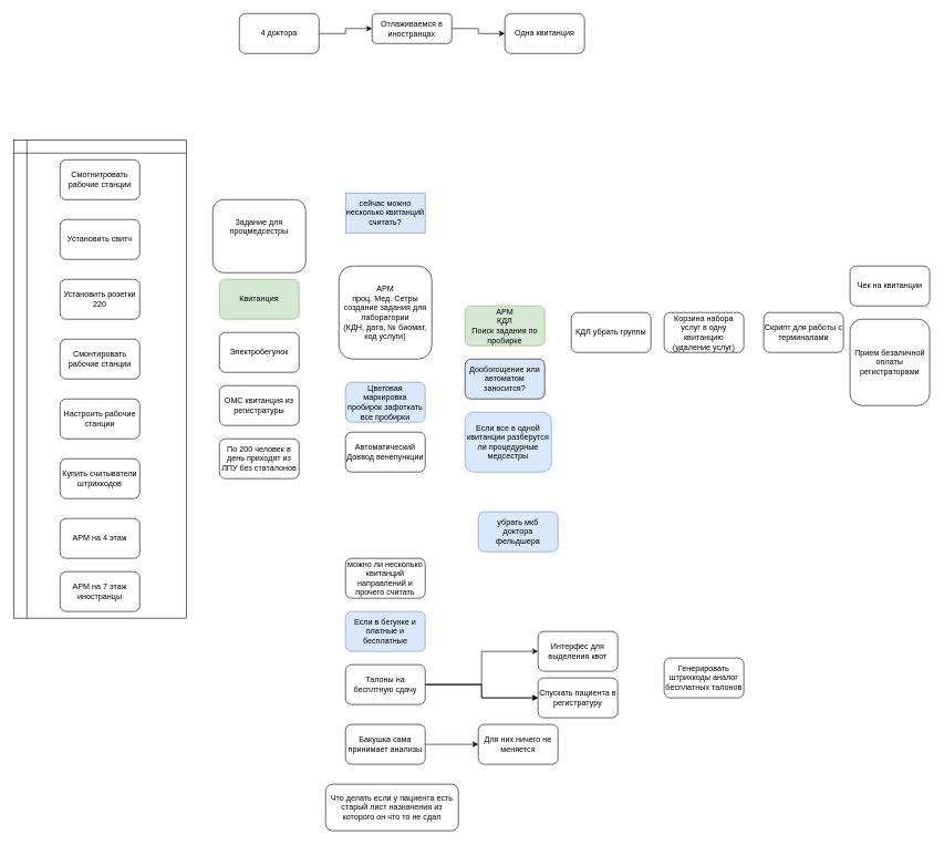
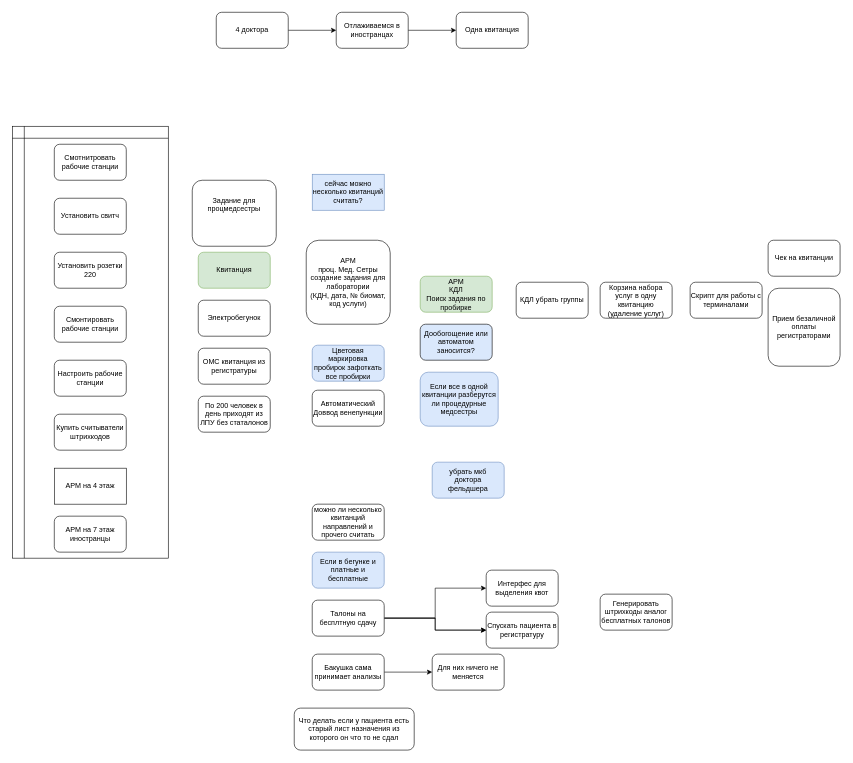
  <mxCell id="0" />
  <mxCell id="1" parent="0" />
  <mxCell id="2" value="Чек на квитанции" style="rounded=1;whiteSpace=wrap;html=1;" parent="1" vertex="1"><mxGeometry x="1280" y="400" width="120" height="60" as="geometry" /></mxCell>
  <mxCell id="3" value="Корзина набора услуг в одну квитанцию&lt;br&gt;(удаление услуг)" style="rounded=1;whiteSpace=wrap;html=1;" parent="1" vertex="1"><mxGeometry x="1000" y="470" width="120" height="60" as="geometry" /></mxCell>
  <mxCell id="4" value="Прием безаличной оплаты регистраторами" style="rounded=1;whiteSpace=wrap;html=1;" parent="1" vertex="1"><mxGeometry x="1280" y="480" width="120" height="130" as="geometry" /></mxCell>
  <mxCell id="5" value="Скрипт для работы с терминалами" style="rounded=1;whiteSpace=wrap;html=1;" vertex="1" parent="1"><mxGeometry x="1150" y="470" width="120" height="60" as="geometry" /></mxCell>
  <mxCell id="6" value="Цветовая маркировка пробирок зафоткать все пробирки" style="rounded=1;whiteSpace=wrap;html=1;fillColor=#dae8fc;strokeColor=#6c8ebf;" vertex="1" parent="1"><mxGeometry x="520" y="575" width="120" height="60" as="geometry" /></mxCell>
  <mxCell id="7" value="АРМ&lt;br&gt;проц. Мед. Сетры&lt;br&gt;создание задания для лаборатории&lt;br&gt;(КДН, дата, № биомат, код услуги)" style="rounded=1;whiteSpace=wrap;html=1;" vertex="1" parent="1"><mxGeometry x="510" y="400" width="140" height="140" as="geometry" /></mxCell>
  <mxCell id="8" value="Задание для процмедсестры&lt;br&gt;&lt;br&gt;&lt;br&gt;" style="rounded=1;whiteSpace=wrap;html=1;" vertex="1" parent="1"><mxGeometry x="320" y="300" width="140" height="110" as="geometry" /></mxCell>
  <mxCell id="9" value="" style="shape=internalStorage;whiteSpace=wrap;html=1;backgroundOutline=1;" vertex="1" parent="1"><mxGeometry x="20" y="210" width="260" height="720" as="geometry" /></mxCell>
  <mxCell id="10" value="" style="group" vertex="1" connectable="0" parent="1"><mxGeometry x="90" y="240" width="120" height="420" as="geometry" /></mxCell>
  <mxCell id="11" value="Смотнитровать рабочие станции" style="rounded=1;whiteSpace=wrap;html=1;" vertex="1" parent="10"><mxGeometry width="120" height="60" as="geometry" /></mxCell>
  <mxCell id="12" value="Установить свитч" style="rounded=1;whiteSpace=wrap;html=1;" vertex="1" parent="10"><mxGeometry y="90" width="120" height="60" as="geometry" /></mxCell>
  <mxCell id="13" value="Установить розетки 220" style="rounded=1;whiteSpace=wrap;html=1;" vertex="1" parent="10"><mxGeometry y="180" width="120" height="60" as="geometry" /></mxCell>
  <mxCell id="14" value="Смонтировать рабочие станции" style="rounded=1;whiteSpace=wrap;html=1;" vertex="1" parent="10"><mxGeometry y="270" width="120" height="60" as="geometry" /></mxCell>
  <mxCell id="15" value="Настроить рабочие станции" style="rounded=1;whiteSpace=wrap;html=1;" vertex="1" parent="10"><mxGeometry y="360" width="120" height="60" as="geometry" /></mxCell>
  <mxCell id="16" value="&lt;span&gt;Квитанция&lt;/span&gt;" style="rounded=1;whiteSpace=wrap;html=1;fillColor=#d5e8d4;strokeColor=#82b366;" vertex="1" parent="1"><mxGeometry x="330" y="420" width="120" height="60" as="geometry" /></mxCell>
  <mxCell id="17" value="&lt;span&gt;Электробегунок&lt;/span&gt;" style="rounded=1;whiteSpace=wrap;html=1;" vertex="1" parent="1"><mxGeometry x="330" y="500" width="120" height="60" as="geometry" /></mxCell>
  <mxCell id="18" value="&lt;span&gt;ОМС квитанция из регистратуры&lt;/span&gt;" style="rounded=1;whiteSpace=wrap;html=1;" vertex="1" parent="1"><mxGeometry x="330" y="580" width="120" height="60" as="geometry" /></mxCell>
  <mxCell id="19" value="АРМ&lt;br&gt;КДЛ&lt;br&gt;Поиск задания по пробирке" style="rounded=1;whiteSpace=wrap;html=1;fillColor=#d5e8d4;strokeColor=#82b366;" vertex="1" parent="1"><mxGeometry x="700" y="460" width="120" height="60" as="geometry" /></mxCell>
  <mxCell id="20" value="Дообогощение или автоматом заносится?" style="rounded=1;whiteSpace=wrap;html=1;fillColor=#dae8fc;" vertex="1" parent="1"><mxGeometry x="700" y="540" width="120" height="60" as="geometry" /></mxCell>
  <mxCell id="21" value="КДЛ убрать группы" style="rounded=1;whiteSpace=wrap;html=1;" vertex="1" parent="1"><mxGeometry x="860" y="470" width="120" height="60" as="geometry" /></mxCell>
  <mxCell id="22" value="Если все в одной квитанции разберутся ли процедурные медсестры" style="rounded=1;whiteSpace=wrap;html=1;fillColor=#dae8fc;strokeColor=#6c8ebf;" vertex="1" parent="1"><mxGeometry x="700" y="620" width="130" height="90" as="geometry" /></mxCell>
  <mxCell id="23" value="Автоматический &lt;br&gt;Доввод венепункции" style="rounded=1;whiteSpace=wrap;html=1;" vertex="1" parent="1"><mxGeometry x="520" y="650" width="120" height="60" as="geometry" /></mxCell>
  <mxCell id="24" value="Купить считыватели штрихкодов" style="rounded=1;whiteSpace=wrap;html=1;" vertex="1" parent="1"><mxGeometry x="90" y="690" width="120" height="60" as="geometry" /></mxCell>
  <mxCell id="25" value="сейчас можно несколько квитанций считать?" style="whiteSpace=wrap;html=1;fillColor=#dae8fc;strokeColor=#6c8ebf;rounded=0;" vertex="1" parent="1"><mxGeometry x="520" y="290" width="120" height="60" as="geometry" /></mxCell>
  <mxCell id="26" value="убрать мкб&lt;br&gt;доктора&lt;br&gt;фельдшера" style="rounded=1;whiteSpace=wrap;html=1;fillColor=#dae8fc;strokeColor=#6c8ebf;" vertex="1" parent="1"><mxGeometry x="720" y="770" width="120" height="60" as="geometry" /></mxCell>
  <mxCell id="27" value="можно ли несколько квитанций направлений и прочего считать" style="rounded=1;whiteSpace=wrap;html=1;" vertex="1" parent="1"><mxGeometry x="520" y="840" width="120" height="60" as="geometry" /></mxCell>
- <mxCell id="28" value="АРМ на 4 этаж" style="rounded=1;whiteSpace=wrap;html=1;" vertex="1" parent="1"><mxGeometry x="90" y="780" width="120" height="60" as="geometry" /></mxCell>
+ <mxCell id="28" value="АРМ на 4 этаж" style="whiteSpace=wrap;html=1;rounded=0;" vertex="1" parent="1"><mxGeometry x="90" y="780" width="120" height="60" as="geometry" /></mxCell>
  <mxCell id="29" value="АРМ на 7 этаж иностранцы" style="rounded=1;whiteSpace=wrap;html=1;" vertex="1" parent="1"><mxGeometry x="90" y="860" width="120" height="60" as="geometry" /></mxCell>
  <mxCell id="30" value="Если в бегунке и платные и бесплатные" style="rounded=1;whiteSpace=wrap;html=1;fillColor=#dae8fc;strokeColor=#6c8ebf;" vertex="1" parent="1"><mxGeometry x="520" y="920" width="120" height="60" as="geometry" /></mxCell>
  <mxCell id="31" value="" style="edgeStyle=orthogonalEdgeStyle;rounded=0;orthogonalLoop=1;jettySize=auto;html=1;" edge="1" parent="1" source="34" target="37"><mxGeometry relative="1" as="geometry" /></mxCell>
  <mxCell id="32" value="" style="edgeStyle=orthogonalEdgeStyle;rounded=0;orthogonalLoop=1;jettySize=auto;html=1;" edge="1" parent="1" source="34" target="37"><mxGeometry relative="1" as="geometry" /></mxCell>
  <mxCell id="33" value="" style="edgeStyle=orthogonalEdgeStyle;rounded=0;orthogonalLoop=1;jettySize=auto;html=1;" edge="1" parent="1" source="34" target="36"><mxGeometry relative="1" as="geometry" /></mxCell>
  <mxCell id="34" value="Талоны на бесплтную сдачу" style="rounded=1;whiteSpace=wrap;html=1;" vertex="1" parent="1"><mxGeometry x="520" y="1000" width="120" height="60" as="geometry" /></mxCell>
  <mxCell id="35" value="Генерировать штрихкоды аналог бесплатных талонов" style="rounded=1;whiteSpace=wrap;html=1;" vertex="1" parent="1"><mxGeometry x="1000" y="990" width="120" height="60" as="geometry" /></mxCell>
  <mxCell id="36" value="Интерфес для выделения квот" style="rounded=1;whiteSpace=wrap;html=1;" vertex="1" parent="1"><mxGeometry x="810" y="950" width="120" height="60" as="geometry" /></mxCell>
  <mxCell id="37" value="Спускать пациента в регистратуру" style="rounded=1;whiteSpace=wrap;html=1;" vertex="1" parent="1"><mxGeometry x="810" y="1020" width="120" height="60" as="geometry" /></mxCell>
  <mxCell id="38" value="" style="edgeStyle=orthogonalEdgeStyle;rounded=0;orthogonalLoop=1;jettySize=auto;html=1;" edge="1" parent="1" source="39" target="40"><mxGeometry relative="1" as="geometry" /></mxCell>
  <mxCell id="39" value="Бакушка сама принимает анализы" style="rounded=1;whiteSpace=wrap;html=1;" vertex="1" parent="1"><mxGeometry x="520" y="1090" width="120" height="60" as="geometry" /></mxCell>
  <mxCell id="40" value="Для них ничего не меняется" style="rounded=1;whiteSpace=wrap;html=1;" vertex="1" parent="1"><mxGeometry x="720" y="1090" width="120" height="60" as="geometry" /></mxCell>
  <mxCell id="41" value="" style="edgeStyle=orthogonalEdgeStyle;rounded=0;orthogonalLoop=1;jettySize=auto;html=1;" edge="1" parent="1" source="42" target="44"><mxGeometry relative="1" as="geometry" /></mxCell>
  <mxCell id="42" value="4 доктора" style="rounded=1;whiteSpace=wrap;html=1;" vertex="1" parent="1"><mxGeometry x="360" y="20" width="120" height="60" as="geometry" /></mxCell>
  <mxCell id="43" value="" style="edgeStyle=orthogonalEdgeStyle;rounded=0;orthogonalLoop=1;jettySize=auto;html=1;" edge="1" parent="1" source="44" target="45"><mxGeometry relative="1" as="geometry" /></mxCell>
- <mxCell id="44" value="Отлаживаемся в иностранцах" style="rounded=1;whiteSpace=wrap;html=1;" vertex="1" parent="1"><mxGeometry x="560" y="20" width="120" height="45" as="geometry" /></mxCell>
+ <mxCell id="44" value="Отлаживаемся в иностранцах" style="rounded=1;whiteSpace=wrap;html=1;" vertex="1" parent="1"><mxGeometry x="560" y="20" width="120" height="60" as="geometry" /></mxCell>
  <mxCell id="45" value="Одна квитанция" style="rounded=1;whiteSpace=wrap;html=1;" vertex="1" parent="1"><mxGeometry x="760" y="20" width="120" height="60" as="geometry" /></mxCell>
  <mxCell id="46" value="Что делать если у пациента есть старый лист назначения из которого он что то не сдал" style="rounded=1;whiteSpace=wrap;html=1;" vertex="1" parent="1"><mxGeometry x="490" y="1180" width="200" height="70" as="geometry" /></mxCell>
  <mxCell id="47" value="По 200 человек в день приходят из ЛПУ без статалонов" style="rounded=1;whiteSpace=wrap;html=1;" vertex="1" parent="1"><mxGeometry x="330" y="660" width="120" height="60" as="geometry" /></mxCell>
